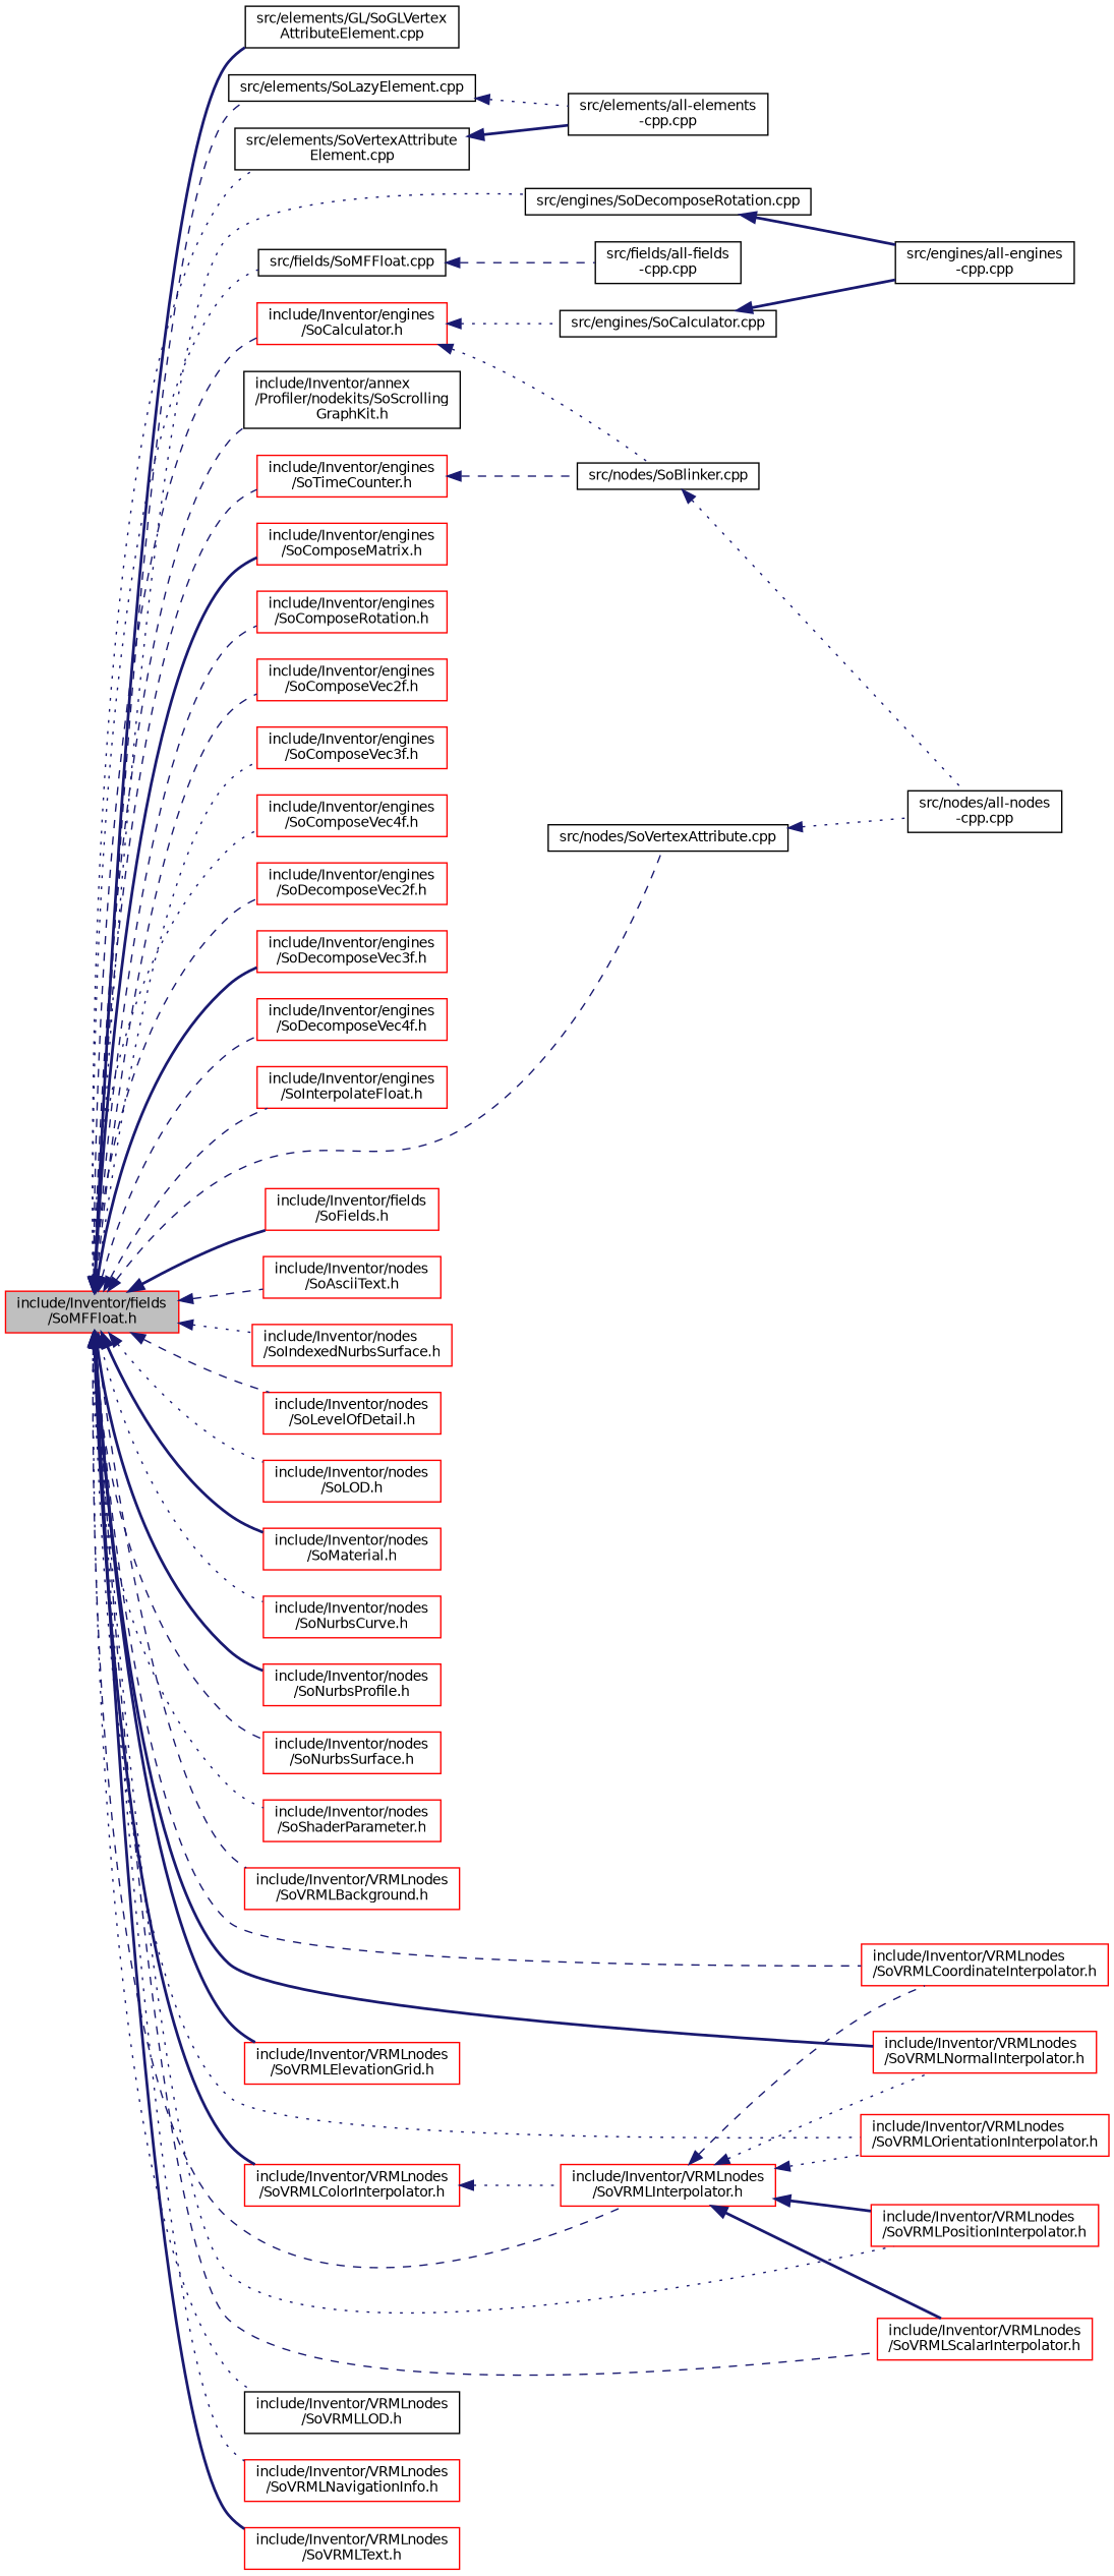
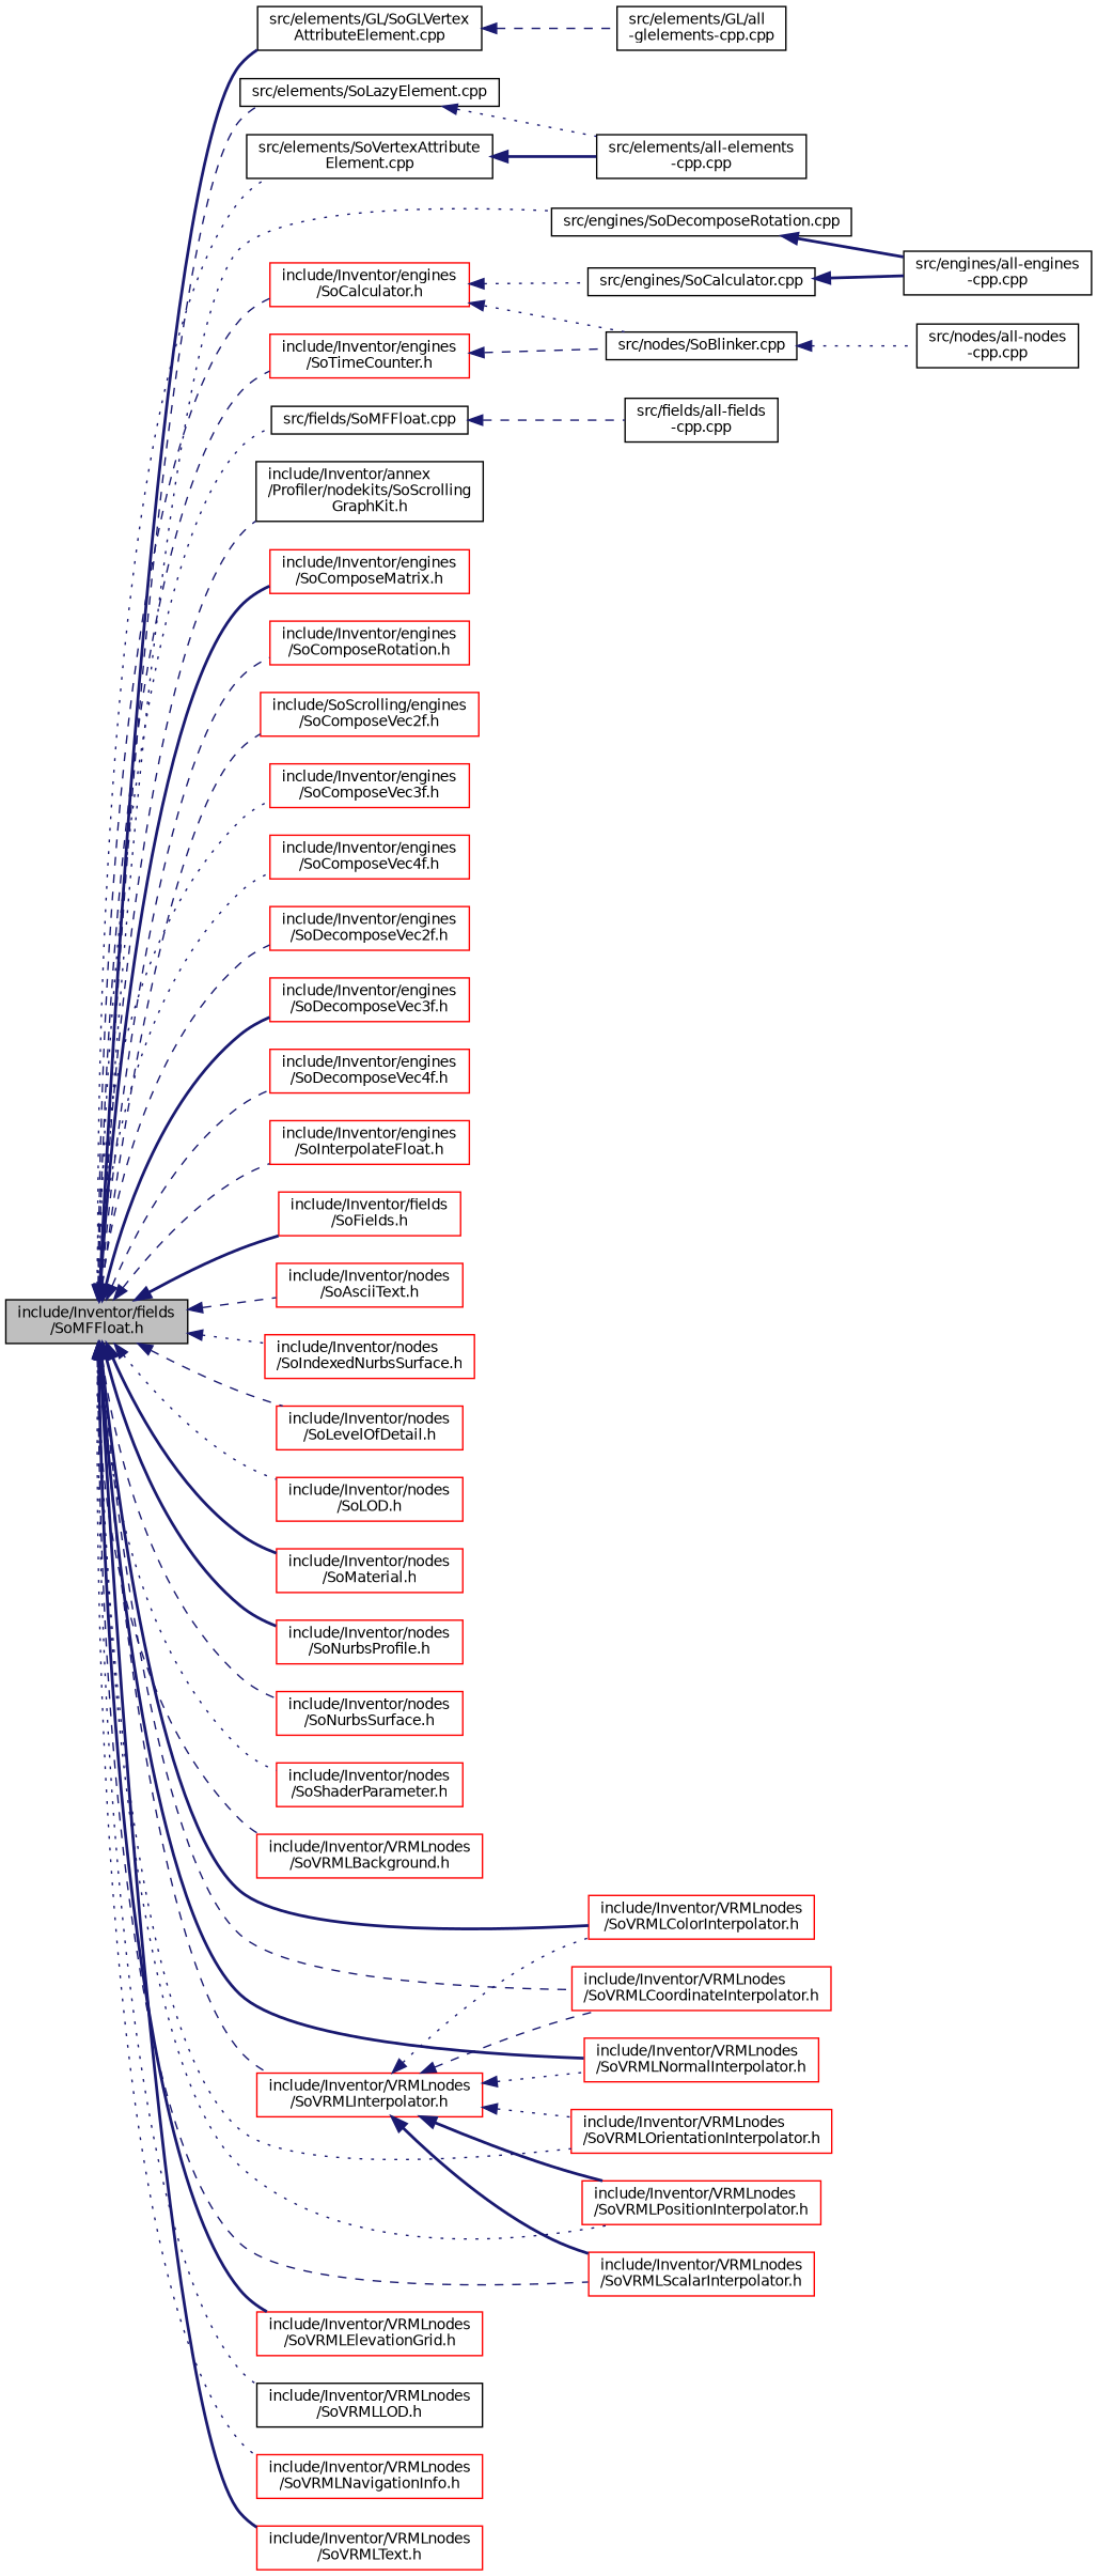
  digraph {
    rankdir=LR
    node [color=red fillcolor=white fontname=Helvetica fontsize=10 shape=record style=filled]
    edge [color=midnightblue dir=back fontname=Helvetica fontsize=10 labelfontname=Helvetica labelfontsize=10 style=dashed]
-   n1 [fillcolor=grey75 fontcolor=black height=0.2 label="include/Inventor/fields\l/SoMFFloat.h" width=0.4]
+   n1 [color=black fillcolor=grey75 fontcolor=black height=0.2 label="include/Inventor/fields\l/SoMFFloat.h" width=0.4]
    n2 [color=black height=0.2 label="src/elements/GL/SoGLVertex\lAttributeElement.cpp" width=0.4]
    n3 [color=black height=0.2 label="src/elements/SoLazyElement.cpp" width=0.4]
    n4 [color=black height=0.2 label="src/elements/SoVertexAttribute\lElement.cpp" width=0.4]
    n5 [color=black height=0.2 label="src/engines/SoDecomposeRotation.cpp" width=0.4]
    n6 [color=black height=0.2 label="src/fields/SoMFFloat.cpp" width=0.4]
-   n7 [color=black height=0.2 label="src/nodes/SoVertexAttribute.cpp" width=0.4]
    n8 [color=black height=0.2 label="include/Inventor/annex\l/Profiler/nodekits/SoScrolling\lGraphKit.h" width=0.4]
    n9 [height=0.2 label="include/Inventor/engines\l/SoCalculator.h" width=0.4]
    n10 [height=0.2 label="include/Inventor/engines\l/SoComposeMatrix.h" width=0.4]
    n11 [height=0.2 label="include/Inventor/engines\l/SoComposeRotation.h" width=0.4]
-   n12 [height=0.2 label="include/Inventor/engines\l/SoComposeVec2f.h" width=0.4]
+   n12 [height=0.2 label="include/SoScrolling/engines\l/SoComposeVec2f.h" width=0.4]
    n13 [height=0.2 label="include/Inventor/engines\l/SoComposeVec3f.h" width=0.4]
    n14 [height=0.2 label="include/Inventor/engines\l/SoComposeVec4f.h" width=0.4]
    n15 [height=0.2 label="include/Inventor/engines\l/SoDecomposeVec2f.h" width=0.4]
    n16 [height=0.2 label="include/Inventor/engines\l/SoDecomposeVec3f.h" width=0.4]
    n17 [height=0.2 label="include/Inventor/engines\l/SoDecomposeVec4f.h" width=0.4]
    n18 [height=0.2 label="include/Inventor/engines\l/SoInterpolateFloat.h" width=0.4]
    n19 [height=0.2 label="include/Inventor/engines\l/SoTimeCounter.h" width=0.4]
    n20 [height=0.2 label="include/Inventor/fields\l/SoFields.h" width=0.4]
    n21 [height=0.2 label="include/Inventor/nodes\l/SoAsciiText.h" width=0.4]
    n22 [height=0.2 label="include/Inventor/nodes\l/SoIndexedNurbsSurface.h" width=0.4]
    n23 [height=0.2 label="include/Inventor/nodes\l/SoLevelOfDetail.h" width=0.4]
    n24 [height=0.2 label="include/Inventor/nodes\l/SoLOD.h" width=0.4]
    n25 [height=0.2 label="include/Inventor/nodes\l/SoMaterial.h" width=0.4]
-   n26 [height=0.2 label="include/Inventor/nodes\l/SoNurbsCurve.h" width=0.4]
    n27 [height=0.2 label="include/Inventor/nodes\l/SoNurbsProfile.h" width=0.4]
    n28 [height=0.2 label="include/Inventor/nodes\l/SoNurbsSurface.h" width=0.4]
    n29 [height=0.2 label="include/Inventor/nodes\l/SoShaderParameter.h" width=0.4]
    n30 [height=0.2 label="include/Inventor/VRMLnodes\l/SoVRMLBackground.h" width=0.4]
    n31 [height=0.2 label="include/Inventor/VRMLnodes\l/SoVRMLColorInterpolator.h" width=0.4]
    n32 [height=0.2 label="include/Inventor/VRMLnodes\l/SoVRMLCoordinateInterpolator.h" width=0.4]
    n33 [height=0.2 label="include/Inventor/VRMLnodes\l/SoVRMLElevationGrid.h" width=0.4]
    n34 [height=0.2 label="include/Inventor/VRMLnodes\l/SoVRMLInterpolator.h" width=0.4]
    n35 [height=0.2 label="include/Inventor/VRMLnodes\l/SoVRMLNormalInterpolator.h" width=0.4]
    n36 [height=0.2 label="include/Inventor/VRMLnodes\l/SoVRMLOrientationInterpolator.h" width=0.4]
    n37 [height=0.2 label="include/Inventor/VRMLnodes\l/SoVRMLPositionInterpolator.h" width=0.4]
    n38 [height=0.2 label="include/Inventor/VRMLnodes\l/SoVRMLScalarInterpolator.h" width=0.4]
    n39 [color=black height=0.2 label="include/Inventor/VRMLnodes\l/SoVRMLLOD.h" width=0.4]
    n40 [height=0.2 label="include/Inventor/VRMLnodes\l/SoVRMLNavigationInfo.h" width=0.4]
    n41 [height=0.2 label="include/Inventor/VRMLnodes\l/SoVRMLText.h" width=0.4]
+   n42 [color=black height=0.2 label="src/elements/GL/all\l-glelements-cpp.cpp" width=0.4]
    n43 [color=black height=0.2 label="src/elements/all-elements\l-cpp.cpp" width=0.4]
    n44 [color=black height=0.2 label="src/engines/all-engines\l-cpp.cpp" width=0.4]
    n45 [color=black height=0.2 label="src/fields/all-fields\l-cpp.cpp" width=0.4]
    n46 [color=black height=0.2 label="src/nodes/all-nodes\l-cpp.cpp" width=0.4]
    n47 [color=black height=0.2 label="src/engines/SoCalculator.cpp" width=0.4]
    n48 [color=black height=0.2 label="src/nodes/SoBlinker.cpp" width=0.4]
    n1 -> n2 [style=bold]
    n1 -> n3
    n1 -> n4 [style=dotted]
    n1 -> n5 [style=dotted]
    n1 -> n6 [style=dotted]
-   n1 -> n7
    n1 -> n8
    n1 -> n9
    n1 -> n10 [style=bold]
    n1 -> n11
    n1 -> n12
    n1 -> n13 [style=dotted]
    n1 -> n14 [style=dotted]
    n1 -> n15
    n1 -> n16 [style=bold]
    n1 -> n17
    n1 -> n18
    n1 -> n19
    n1 -> n20 [style=bold]
    n1 -> n21
    n1 -> n22 [style=dotted]
    n1 -> n23
    n1 -> n24 [style=dotted]
    n1 -> n25 [style=bold]
-   n1 -> n26 [style=dotted]
    n1 -> n27 [style=bold]
    n1 -> n28
    n1 -> n29 [style=dotted]
    n1 -> n30
    n1 -> n31 [style=bold]
    n1 -> n32
    n1 -> n33 [style=bold]
    n1 -> n34
    n1 -> n35 [style=bold]
    n1 -> n36 [style=dotted]
    n1 -> n37 [style=dotted]
    n1 -> n38
    n1 -> n39 [style=dotted]
    n1 -> n40 [style=dotted]
    n1 -> n41 [style=bold]
+   n2 -> n42
    n3 -> n43 [style=dotted]
    n4 -> n43 [style=bold]
    n5 -> n44 [style=bold]
    n6 -> n45
-   n7 -> n46 [style=dotted]
    n9 -> n47 [style=dotted]
    n9 -> n48 [style=dotted]
    n19 -> n48
-   n31 -> n34 [style=dotted]
+   n34 -> n31 [style=dotted]
    n34 -> n32
    n34 -> n35 [style=dotted]
    n34 -> n36 [style=dotted]
    n34 -> n37 [style=bold]
    n34 -> n38 [style=bold]
    n47 -> n44 [style=bold]
    n48 -> n46 [style=dotted]
  }
